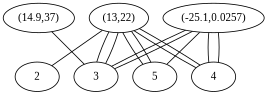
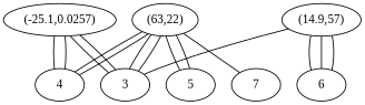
  graph {
    fontname="Liberation Serif"
    node [fontname="Liberation Serif"]
    edge [fontname="Liberation Serif"]
-   n1 [label="(13,22)"]
-   2
+   n1 [label="(63,22)"]
+   2 [label=7]
    3
    4
    5
    n6 [label="(-25.1,0.0257)"]
-   n7 [label="(14.9,37)"]
+   n7 [label="(14.9,57)"]
+   6
    n1 -- 2
    n1 -- 3
    n1 -- 3
    n1 -- 4
    n1 -- 4
    n1 -- 5
    n1 -- 5
    n6 -- 3
    n6 -- 3
    n6 -- 4
    n6 -- 4
-   n6 -- 5
    n7 -- 3
+   n7 -- 6
+   n7 -- 6
+   n7 -- 6
  }
